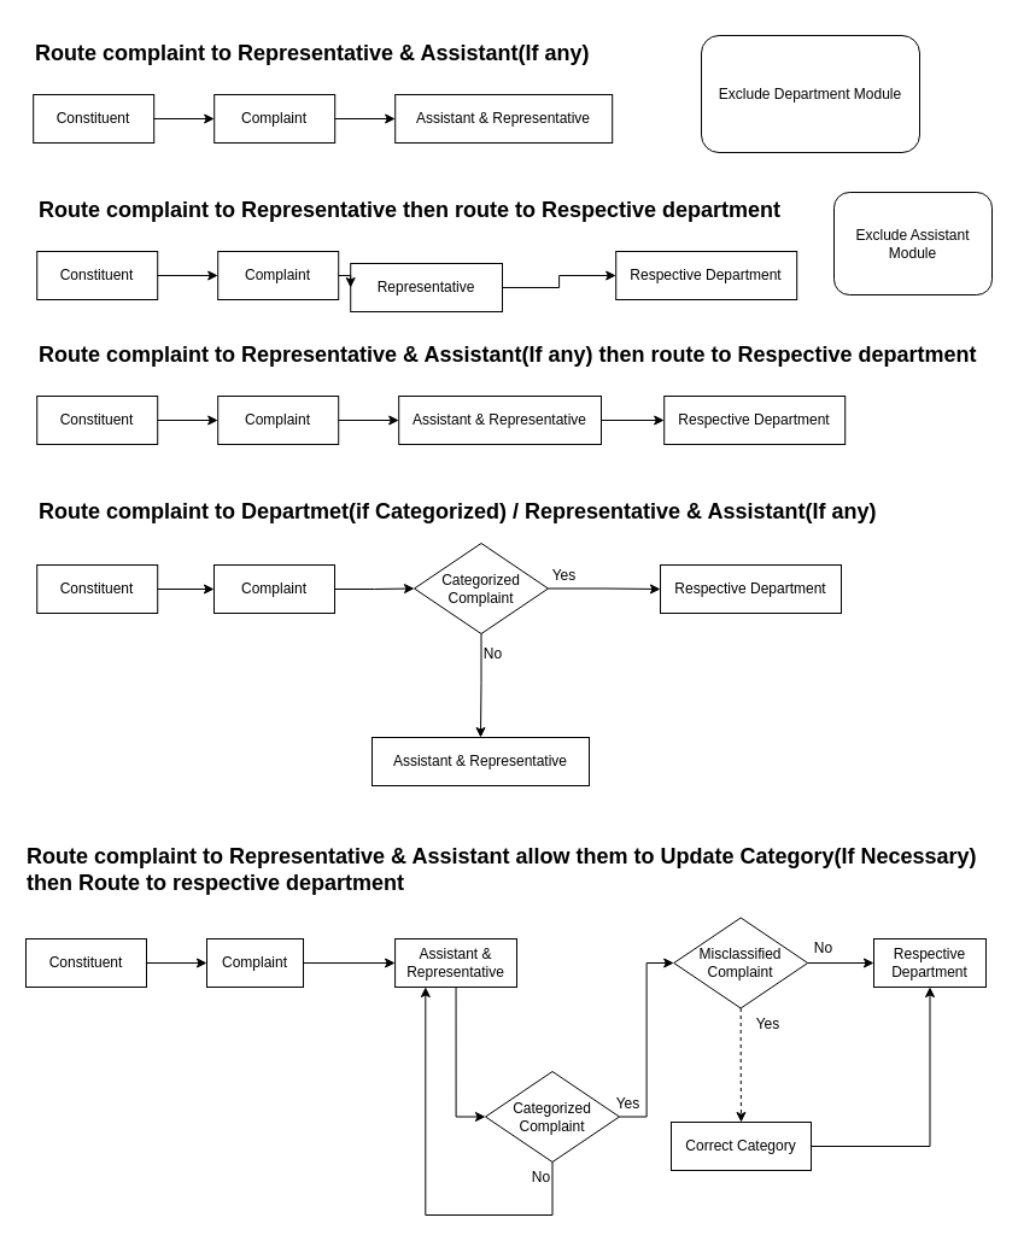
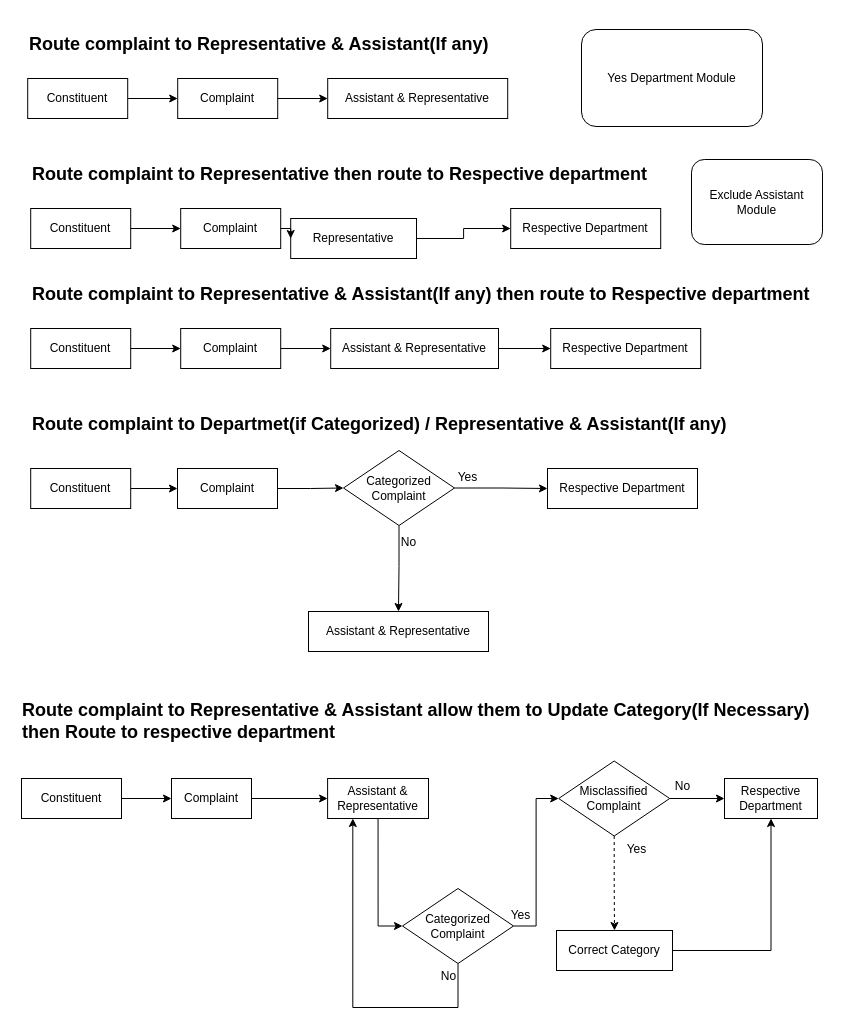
  <mxCell id="0" />
  <mxCell id="1" parent="0" />
  <mxCell id="2" value="Constituent" style="rounded=0;whiteSpace=wrap;html=1;movable=1;resizable=1;rotatable=1;deletable=1;editable=1;locked=0;connectable=1;" parent="1" vertex="1"><mxGeometry x="30.2" y="468" width="100" height="40" as="geometry" /></mxCell>
  <mxCell id="3" value="Complaint" style="rounded=0;whiteSpace=wrap;html=1;movable=1;resizable=1;rotatable=1;deletable=1;editable=1;locked=0;connectable=1;" parent="1" vertex="1"><mxGeometry x="177" y="468" width="100" height="40" as="geometry" /></mxCell>
  <mxCell id="4" value="Respective Department" style="rounded=0;whiteSpace=wrap;html=1;movable=1;resizable=1;rotatable=1;deletable=1;editable=1;locked=0;connectable=1;" parent="1" vertex="1"><mxGeometry x="547" y="468" width="150" height="40" as="geometry" /></mxCell>
  <mxCell id="5" style="edgeStyle=orthogonalEdgeStyle;rounded=0;orthogonalLoop=1;jettySize=auto;html=1;exitX=1;exitY=0.5;exitDx=0;exitDy=0;entryX=0;entryY=0.5;entryDx=0;entryDy=0;movable=1;resizable=1;rotatable=1;deletable=1;editable=1;locked=0;connectable=1;" parent="1" source="2" target="3" edge="1"><mxGeometry relative="1" as="geometry" /></mxCell>
  <mxCell id="6" style="edgeStyle=orthogonalEdgeStyle;rounded=0;orthogonalLoop=1;jettySize=auto;html=1;exitX=1;exitY=0.5;exitDx=0;exitDy=0;movable=1;resizable=1;rotatable=1;deletable=1;editable=1;locked=0;connectable=1;" parent="1" source="3" target="19" edge="1"><mxGeometry relative="1" as="geometry"><mxPoint x="327" y="488" as="targetPoint" /></mxGeometry></mxCell>
  <mxCell id="7" style="edgeStyle=orthogonalEdgeStyle;rounded=0;orthogonalLoop=1;jettySize=auto;html=1;exitX=1;exitY=0.5;exitDx=0;exitDy=0;entryX=0;entryY=0.5;entryDx=0;entryDy=0;movable=1;resizable=1;rotatable=1;deletable=1;editable=1;locked=0;connectable=1;" parent="1" source="19" target="4" edge="1"><mxGeometry relative="1" as="geometry"><mxPoint x="447" y="488" as="sourcePoint" /></mxGeometry></mxCell>
  <mxCell id="8" value="Assistant &amp;amp; Representative" style="rounded=0;whiteSpace=wrap;html=1;movable=1;resizable=1;rotatable=1;deletable=1;editable=1;locked=0;connectable=1;" parent="1" vertex="1"><mxGeometry x="308" y="611" width="180" height="40" as="geometry" /></mxCell>
  <mxCell id="9" style="edgeStyle=orthogonalEdgeStyle;rounded=0;orthogonalLoop=1;jettySize=auto;html=1;exitX=0.5;exitY=1;exitDx=0;exitDy=0;entryX=0.5;entryY=0;entryDx=0;entryDy=0;movable=1;resizable=1;rotatable=1;deletable=1;editable=1;locked=0;connectable=1;" parent="1" source="19" target="8" edge="1"><mxGeometry relative="1" as="geometry"><mxPoint x="466" y="628" as="sourcePoint" /><Array as="points"><mxPoint x="398" y="566" /><mxPoint x="398" y="595" /><mxPoint x="398" y="608" /></Array></mxGeometry></mxCell>
  <mxCell id="10" value="Constituent" style="rounded=0;whiteSpace=wrap;html=1;movable=1;resizable=1;rotatable=1;deletable=1;editable=1;locked=0;connectable=1;" parent="1" vertex="1"><mxGeometry x="30.2" y="328" width="100" height="40" as="geometry" /></mxCell>
  <mxCell id="11" value="Complaint" style="rounded=0;whiteSpace=wrap;html=1;movable=1;resizable=1;rotatable=1;deletable=1;editable=1;locked=0;connectable=1;" parent="1" vertex="1"><mxGeometry x="180.2" y="328" width="100" height="40" as="geometry" /></mxCell>
  <mxCell id="12" value="Assistant &amp;amp; Representative" style="rounded=0;whiteSpace=wrap;html=1;movable=1;resizable=1;rotatable=1;deletable=1;editable=1;locked=0;connectable=1;" parent="1" vertex="1"><mxGeometry x="330.2" y="328" width="167.8" height="40" as="geometry" /></mxCell>
  <mxCell id="13" value="Respective Department" style="rounded=0;whiteSpace=wrap;html=1;movable=1;resizable=1;rotatable=1;deletable=1;editable=1;locked=0;connectable=1;" parent="1" vertex="1"><mxGeometry x="550.2" y="328" width="150" height="40" as="geometry" /></mxCell>
  <mxCell id="14" style="edgeStyle=orthogonalEdgeStyle;rounded=0;orthogonalLoop=1;jettySize=auto;html=1;exitX=1;exitY=0.5;exitDx=0;exitDy=0;entryX=0;entryY=0.5;entryDx=0;entryDy=0;movable=1;resizable=1;rotatable=1;deletable=1;editable=1;locked=0;connectable=1;" parent="1" source="10" target="11" edge="1"><mxGeometry relative="1" as="geometry" /></mxCell>
  <mxCell id="15" style="edgeStyle=orthogonalEdgeStyle;rounded=0;orthogonalLoop=1;jettySize=auto;html=1;exitX=1;exitY=0.5;exitDx=0;exitDy=0;entryX=0;entryY=0.5;entryDx=0;entryDy=0;movable=1;resizable=1;rotatable=1;deletable=1;editable=1;locked=0;connectable=1;" parent="1" source="11" target="12" edge="1"><mxGeometry relative="1" as="geometry" /></mxCell>
  <mxCell id="16" style="edgeStyle=orthogonalEdgeStyle;rounded=0;orthogonalLoop=1;jettySize=auto;html=1;exitX=1;exitY=0.5;exitDx=0;exitDy=0;entryX=0;entryY=0.5;entryDx=0;entryDy=0;movable=1;resizable=1;rotatable=1;deletable=1;editable=1;locked=0;connectable=1;" parent="1" source="12" target="13" edge="1"><mxGeometry relative="1" as="geometry" /></mxCell>
  <mxCell id="17" value="&lt;b&gt;&lt;font style=&quot;font-size: 18px;&quot;&gt;Route complaint to Representative &amp;amp; Assistant(If any) then route to Respective department&lt;/font&gt;&lt;/b&gt;" style="text;html=1;align=left;verticalAlign=middle;whiteSpace=wrap;rounded=0;movable=1;resizable=1;rotatable=1;deletable=1;editable=1;locked=0;connectable=1;" parent="1" vertex="1"><mxGeometry x="30.2" y="270" width="787.8" height="47" as="geometry" /></mxCell>
  <mxCell id="18" value="&lt;b&gt;&lt;font style=&quot;font-size: 18px;&quot;&gt;Route complaint to Departmet(if Categorized) / Representative &amp;amp; Assistant(If any)&lt;/font&gt;&lt;/b&gt;" style="text;html=1;align=left;verticalAlign=middle;whiteSpace=wrap;rounded=0;movable=1;resizable=1;rotatable=1;deletable=1;editable=1;locked=0;connectable=1;" parent="1" vertex="1"><mxGeometry x="30.2" y="400" width="779.8" height="47" as="geometry" /></mxCell>
  <mxCell id="19" value="Categorized Complaint" style="rhombus;whiteSpace=wrap;html=1;movable=1;resizable=1;rotatable=1;deletable=1;editable=1;locked=0;connectable=1;" parent="1" vertex="1"><mxGeometry x="343" y="450" width="111" height="75" as="geometry" /></mxCell>
  <mxCell id="20" value="Yes" style="text;html=1;align=center;verticalAlign=middle;resizable=1;points=[];autosize=1;strokeColor=none;fillColor=none;movable=1;rotatable=1;deletable=1;editable=1;locked=0;connectable=1;" parent="1" vertex="1"><mxGeometry x="448" y="464" width="38" height="26" as="geometry" /></mxCell>
  <mxCell id="21" value="No" style="text;html=1;align=center;verticalAlign=middle;resizable=1;points=[];autosize=1;strokeColor=none;fillColor=none;movable=1;rotatable=1;deletable=1;editable=1;locked=0;connectable=1;" parent="1" vertex="1"><mxGeometry x="391" y="529" width="33" height="26" as="geometry" /></mxCell>
  <mxCell id="22" value="&lt;b&gt;&lt;font style=&quot;font-size: 18px;&quot;&gt;Route complaint to&amp;nbsp;&lt;/font&gt;&lt;/b&gt;&lt;b&gt;&lt;font style=&quot;font-size: 18px;&quot;&gt;Representative &amp;amp; Assistant allow them to Update Category(If Necessary) then Route to respective department&lt;/font&gt;&lt;/b&gt;&lt;b&gt;&lt;font style=&quot;font-size: 18px;&quot;&gt;&amp;nbsp;&lt;/font&gt;&lt;/b&gt;" style="text;html=1;align=left;verticalAlign=middle;whiteSpace=wrap;rounded=0;movable=1;resizable=1;rotatable=1;deletable=1;editable=1;locked=0;connectable=1;" parent="1" vertex="1"><mxGeometry x="20.2" y="697" width="794.8" height="47" as="geometry" /></mxCell>
  <mxCell id="23" value="Constituent" style="rounded=0;whiteSpace=wrap;html=1;movable=1;resizable=1;rotatable=1;deletable=1;editable=1;locked=0;connectable=1;" parent="1" vertex="1"><mxGeometry x="21" y="778" width="100" height="40" as="geometry" /></mxCell>
  <mxCell id="24" value="Complaint" style="rounded=0;whiteSpace=wrap;html=1;movable=1;resizable=1;rotatable=1;deletable=1;editable=1;locked=0;connectable=1;" parent="1" vertex="1"><mxGeometry x="171" y="778" width="80" height="40" as="geometry" /></mxCell>
  <mxCell id="25" style="edgeStyle=orthogonalEdgeStyle;rounded=0;orthogonalLoop=1;jettySize=auto;html=1;exitX=1;exitY=0.5;exitDx=0;exitDy=0;entryX=0;entryY=0.5;entryDx=0;entryDy=0;movable=1;resizable=1;rotatable=1;deletable=1;editable=1;locked=0;connectable=1;" parent="1" source="23" target="24" edge="1"><mxGeometry relative="1" as="geometry" /></mxCell>
  <mxCell id="26" style="edgeStyle=orthogonalEdgeStyle;rounded=0;orthogonalLoop=1;jettySize=auto;html=1;exitX=1;exitY=0.5;exitDx=0;exitDy=0;movable=1;resizable=1;rotatable=1;deletable=1;editable=1;locked=0;connectable=1;" parent="1" source="30" target="56" edge="1"><mxGeometry relative="1" as="geometry"><mxPoint x="781" y="797" as="sourcePoint" /><mxPoint x="723" y="797" as="targetPoint" /></mxGeometry></mxCell>
  <mxCell id="27" style="edgeStyle=orthogonalEdgeStyle;rounded=0;orthogonalLoop=1;jettySize=auto;html=1;entryX=0.5;entryY=1;entryDx=0;entryDy=0;" parent="1" source="28" target="56" edge="1"><mxGeometry relative="1" as="geometry" /></mxCell>
  <mxCell id="28" value="Correct Category" style="rounded=0;whiteSpace=wrap;html=1;movable=1;resizable=1;rotatable=1;deletable=1;editable=1;locked=0;connectable=1;" parent="1" vertex="1"><mxGeometry x="556" y="930" width="116" height="40" as="geometry" /></mxCell>
  <mxCell id="29" style="edgeStyle=orthogonalEdgeStyle;rounded=0;orthogonalLoop=1;jettySize=auto;html=1;entryX=0.5;entryY=0;entryDx=0;entryDy=0;dashed=1;" parent="1" source="30" target="28" edge="1"><mxGeometry relative="1" as="geometry" /></mxCell>
  <mxCell id="30" value="Misclassified Complaint" style="rhombus;whiteSpace=wrap;html=1;movable=1;resizable=1;rotatable=1;deletable=1;editable=1;locked=0;connectable=1;" parent="1" vertex="1"><mxGeometry x="558.2" y="760.5" width="111" height="75" as="geometry" /></mxCell>
  <mxCell id="31" value="No" style="text;html=1;align=center;verticalAlign=middle;resizable=1;points=[];autosize=1;strokeColor=none;fillColor=none;movable=1;rotatable=1;deletable=1;editable=1;locked=0;connectable=1;" parent="1" vertex="1"><mxGeometry x="665" y="773" width="33" height="26" as="geometry" /></mxCell>
  <mxCell id="32" value="Yes" style="text;html=1;align=center;verticalAlign=middle;resizable=1;points=[];autosize=1;strokeColor=none;fillColor=none;movable=1;rotatable=1;deletable=1;editable=1;locked=0;connectable=1;" parent="1" vertex="1"><mxGeometry x="617" y="835.5" width="38" height="26" as="geometry" /></mxCell>
  <mxCell id="33" style="edgeStyle=orthogonalEdgeStyle;rounded=0;orthogonalLoop=1;jettySize=auto;html=1;entryX=0;entryY=0.5;entryDx=0;entryDy=0;" parent="1" source="35" target="30" edge="1"><mxGeometry relative="1" as="geometry" /></mxCell>
  <mxCell id="34" style="edgeStyle=orthogonalEdgeStyle;rounded=0;orthogonalLoop=1;jettySize=auto;html=1;entryX=0.25;entryY=1;entryDx=0;entryDy=0;" parent="1" source="35" target="54" edge="1"><mxGeometry relative="1" as="geometry"><Array as="points"><mxPoint x="458" y="1007" /><mxPoint x="352" y="1007" /></Array></mxGeometry></mxCell>
  <mxCell id="35" value="Categorized Complaint" style="rhombus;whiteSpace=wrap;html=1;movable=1;resizable=1;rotatable=1;deletable=1;editable=1;locked=0;connectable=1;" parent="1" vertex="1"><mxGeometry x="402" y="888" width="111" height="75" as="geometry" /></mxCell>
  <mxCell id="36" value="Yes" style="text;html=1;align=center;verticalAlign=middle;resizable=1;points=[];autosize=1;strokeColor=none;fillColor=none;movable=1;rotatable=1;deletable=1;editable=1;locked=0;connectable=1;" parent="1" vertex="1"><mxGeometry x="501" y="902" width="38" height="26" as="geometry" /></mxCell>
  <mxCell id="37" value="Constituent" style="rounded=0;whiteSpace=wrap;html=1;movable=1;resizable=1;rotatable=1;deletable=1;editable=1;locked=0;connectable=1;" parent="1" vertex="1"><mxGeometry x="27.2" y="78" width="100" height="40" as="geometry" /></mxCell>
  <mxCell id="38" value="Complaint" style="rounded=0;whiteSpace=wrap;html=1;movable=1;resizable=1;rotatable=1;deletable=1;editable=1;locked=0;connectable=1;" parent="1" vertex="1"><mxGeometry x="177.2" y="78" width="100" height="40" as="geometry" /></mxCell>
  <mxCell id="39" value="Assistant &amp;amp; Representative" style="rounded=0;whiteSpace=wrap;html=1;movable=1;resizable=1;rotatable=1;deletable=1;editable=1;locked=0;connectable=1;" parent="1" vertex="1"><mxGeometry x="327.2" y="78" width="180" height="40" as="geometry" /></mxCell>
  <mxCell id="40" style="edgeStyle=orthogonalEdgeStyle;rounded=0;orthogonalLoop=1;jettySize=auto;html=1;exitX=1;exitY=0.5;exitDx=0;exitDy=0;entryX=0;entryY=0.5;entryDx=0;entryDy=0;movable=1;resizable=1;rotatable=1;deletable=1;editable=1;locked=0;connectable=1;" parent="1" source="37" target="38" edge="1"><mxGeometry relative="1" as="geometry" /></mxCell>
  <mxCell id="41" style="edgeStyle=orthogonalEdgeStyle;rounded=0;orthogonalLoop=1;jettySize=auto;html=1;exitX=1;exitY=0.5;exitDx=0;exitDy=0;entryX=0;entryY=0.5;entryDx=0;entryDy=0;movable=1;resizable=1;rotatable=1;deletable=1;editable=1;locked=0;connectable=1;" parent="1" source="38" target="39" edge="1"><mxGeometry relative="1" as="geometry" /></mxCell>
  <mxCell id="42" value="&lt;b&gt;&lt;font style=&quot;font-size: 18px;&quot;&gt;Route complaint to Representative &amp;amp; Assistant(If any)&lt;/font&gt;&lt;/b&gt;" style="text;html=1;align=left;verticalAlign=middle;whiteSpace=wrap;rounded=0;movable=1;resizable=1;rotatable=1;deletable=1;editable=1;locked=0;connectable=1;" parent="1" vertex="1"><mxGeometry x="27.2" y="20" width="787.8" height="47" as="geometry" /></mxCell>
  <mxCell id="43" value="Constituent" style="rounded=0;whiteSpace=wrap;html=1;movable=1;resizable=1;rotatable=1;deletable=1;editable=1;locked=0;connectable=1;" parent="1" vertex="1"><mxGeometry x="30.2" y="208" width="100" height="40" as="geometry" /></mxCell>
  <mxCell id="44" value="Complaint" style="rounded=0;whiteSpace=wrap;html=1;movable=1;resizable=1;rotatable=1;deletable=1;editable=1;locked=0;connectable=1;" parent="1" vertex="1"><mxGeometry x="180.2" y="208" width="100" height="40" as="geometry" /></mxCell>
  <mxCell id="45" value="Representative" style="rounded=0;whiteSpace=wrap;html=1;movable=1;resizable=1;rotatable=1;deletable=1;editable=1;locked=0;connectable=1;" parent="1" vertex="1"><mxGeometry x="290.2" y="218" width="125.8" height="40" as="geometry" /></mxCell>
  <mxCell id="46" value="Respective Department" style="rounded=0;whiteSpace=wrap;html=1;movable=1;resizable=1;rotatable=1;deletable=1;editable=1;locked=0;connectable=1;" parent="1" vertex="1"><mxGeometry x="510.2" y="208" width="150" height="40" as="geometry" /></mxCell>
  <mxCell id="47" style="edgeStyle=orthogonalEdgeStyle;rounded=0;orthogonalLoop=1;jettySize=auto;html=1;exitX=1;exitY=0.5;exitDx=0;exitDy=0;entryX=0;entryY=0.5;entryDx=0;entryDy=0;movable=1;resizable=1;rotatable=1;deletable=1;editable=1;locked=0;connectable=1;" parent="1" source="43" target="44" edge="1"><mxGeometry relative="1" as="geometry" /></mxCell>
  <mxCell id="48" style="edgeStyle=orthogonalEdgeStyle;rounded=0;orthogonalLoop=1;jettySize=auto;html=1;exitX=1;exitY=0.5;exitDx=0;exitDy=0;entryX=0;entryY=0.5;entryDx=0;entryDy=0;movable=1;resizable=1;rotatable=1;deletable=1;editable=1;locked=0;connectable=1;" parent="1" source="44" target="45" edge="1"><mxGeometry relative="1" as="geometry" /></mxCell>
  <mxCell id="49" style="edgeStyle=orthogonalEdgeStyle;rounded=0;orthogonalLoop=1;jettySize=auto;html=1;exitX=1;exitY=0.5;exitDx=0;exitDy=0;entryX=0;entryY=0.5;entryDx=0;entryDy=0;movable=1;resizable=1;rotatable=1;deletable=1;editable=1;locked=0;connectable=1;" parent="1" source="45" target="46" edge="1"><mxGeometry relative="1" as="geometry" /></mxCell>
  <mxCell id="50" value="&lt;b&gt;&lt;font style=&quot;font-size: 18px;&quot;&gt;Route complaint to Representative then route to Respective department&lt;/font&gt;&lt;/b&gt;" style="text;html=1;align=left;verticalAlign=middle;whiteSpace=wrap;rounded=0;movable=1;resizable=1;rotatable=1;deletable=1;editable=1;locked=0;connectable=1;" parent="1" vertex="1"><mxGeometry x="30.2" y="150" width="787.8" height="47" as="geometry" /></mxCell>
- <mxCell id="51" value="Exclude Department Module" style="rounded=1;whiteSpace=wrap;html=1;fillColor=none;" parent="1" vertex="1"><mxGeometry x="581" y="29" width="181" height="97" as="geometry" /></mxCell>
+ <mxCell id="51" value="Yes Department Module" style="rounded=1;whiteSpace=wrap;html=1;fillColor=none;" parent="1" vertex="1"><mxGeometry x="581" y="29" width="181" height="97" as="geometry" /></mxCell>
  <mxCell id="52" value="Exclude Assistant Module" style="rounded=1;whiteSpace=wrap;html=1;fillColor=none;" parent="1" vertex="1"><mxGeometry x="691" y="159" width="131" height="85" as="geometry" /></mxCell>
  <mxCell id="53" style="edgeStyle=orthogonalEdgeStyle;rounded=0;orthogonalLoop=1;jettySize=auto;html=1;entryX=0;entryY=0.5;entryDx=0;entryDy=0;exitX=0.5;exitY=1;exitDx=0;exitDy=0;" parent="1" source="54" target="35" edge="1"><mxGeometry relative="1" as="geometry" /></mxCell>
  <mxCell id="54" value="Assistant &amp;amp; Representative" style="rounded=0;whiteSpace=wrap;html=1;movable=1;resizable=1;rotatable=1;deletable=1;editable=1;locked=0;connectable=1;" parent="1" vertex="1"><mxGeometry x="327.1" y="778" width="100.9" height="40" as="geometry" /></mxCell>
  <mxCell id="55" style="edgeStyle=orthogonalEdgeStyle;rounded=0;orthogonalLoop=1;jettySize=auto;html=1;movable=1;resizable=1;rotatable=1;deletable=1;editable=1;locked=0;connectable=1;" parent="1" source="24" target="54" edge="1"><mxGeometry relative="1" as="geometry"><mxPoint x="337" y="798" as="targetPoint" /><mxPoint x="271" y="798" as="sourcePoint" /></mxGeometry></mxCell>
  <mxCell id="56" value="Respective Department" style="rounded=0;whiteSpace=wrap;html=1;movable=1;resizable=1;rotatable=1;deletable=1;editable=1;locked=0;connectable=1;" parent="1" vertex="1"><mxGeometry x="724" y="778" width="93" height="40" as="geometry" /></mxCell>
  <mxCell id="57" value="No" style="text;html=1;align=center;verticalAlign=middle;resizable=1;points=[];autosize=1;strokeColor=none;fillColor=none;movable=1;rotatable=1;deletable=1;editable=1;locked=0;connectable=1;" parent="1" vertex="1"><mxGeometry x="431" y="963" width="33" height="26" as="geometry" /></mxCell>
